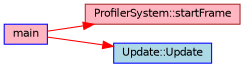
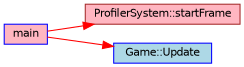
  digraph {
    rankdir=RL
    node [color=blue fillcolor=lightpink fontname=Helvetica fontsize=10 shape=box style=filled]
    edge [color=red dir=back fontname=Helvetica fontsize=10 labelfontname=Helvetica labelfontsize=10 style=solid]
    n1 [color=brown fontcolor=black height=0.2 label="ProfilerSystem::startFrame" width=0.4]
    n2 [height=0.2 label=main width=0.4]
-   n3 [fillcolor=lightblue height=0.2 label="Update::Update" width=0.4]
+   n3 [fillcolor=lightblue height=0.2 label="Game::Update" width=0.4]
    n1 -> n2
    n3 -> n2
  }
